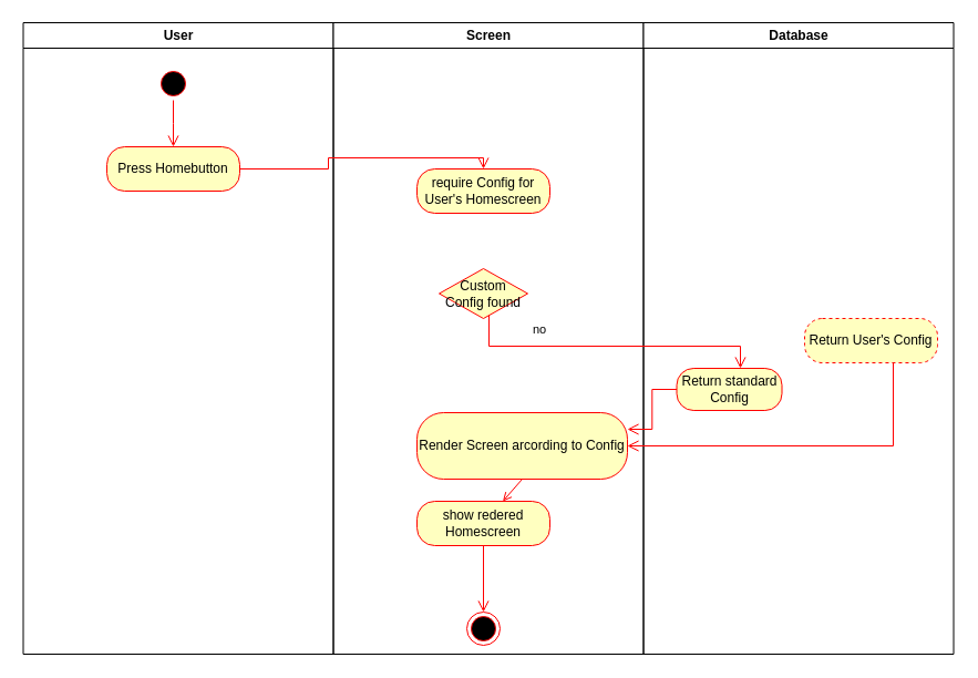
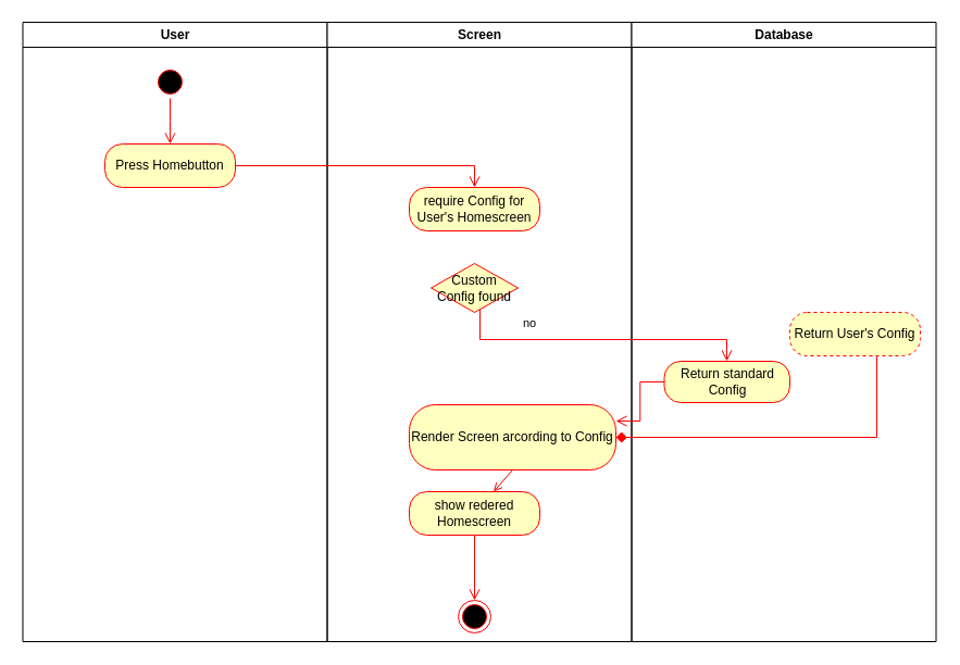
  <mxCell id="0" />
  <mxCell id="1" parent="0" />
  <mxCell id="2" value="User" style="swimlane;whiteSpace=wrap;startSize=23;" parent="1" vertex="1"><mxGeometry x="20.5" y="20" width="280" height="570" as="geometry" /></mxCell>
  <mxCell id="3" value="" style="ellipse;shape=startState;fillColor=#000000;strokeColor=#ff0000;" parent="2" vertex="1"><mxGeometry x="120.5" y="40" width="30" height="30" as="geometry" /></mxCell>
  <mxCell id="4" value="" style="edgeStyle=elbowEdgeStyle;elbow=horizontal;verticalAlign=bottom;endArrow=open;endSize=8;strokeColor=#FF0000;endFill=1;rounded=0" parent="2" source="3" target="5" edge="1"><mxGeometry x="100" y="40" as="geometry"><mxPoint x="115.5" y="110" as="targetPoint" /></mxGeometry></mxCell>
  <mxCell id="5" value="Press Homebutton" style="rounded=1;whiteSpace=wrap;html=1;arcSize=40;fontColor=#000000;fillColor=#ffffc0;strokeColor=#ff0000;" parent="2" vertex="1"><mxGeometry x="75.5" y="112" width="120" height="40" as="geometry" /></mxCell>
  <mxCell id="6" value="Screen" style="swimlane;whiteSpace=wrap" parent="1" vertex="1"><mxGeometry x="300.5" y="20" width="280" height="570" as="geometry" /></mxCell>
- <mxCell id="7" value="require Config for User's Homescreen" style="rounded=1;whiteSpace=wrap;html=1;arcSize=40;fontColor=#000000;fillColor=#ffffc0;strokeColor=#ff0000;" parent="6" vertex="1"><mxGeometry x="75.5" y="132" width="120" height="40" as="geometry" /></mxCell>
+ <mxCell id="7" value="require Config for User's Homescreen" style="rounded=1;whiteSpace=wrap;html=1;arcSize=40;fontColor=#000000;fillColor=#ffffc0;strokeColor=#ff0000;" parent="6" vertex="1"><mxGeometry x="75.5" y="152" width="120" height="40" as="geometry" /></mxCell>
  <mxCell id="8" value="Custom Config found" style="rhombus;whiteSpace=wrap;html=1;fillColor=#ffffc0;strokeColor=#ff0000;" parent="6" vertex="1"><mxGeometry x="95.5" y="222" width="80" height="45" as="geometry" /></mxCell>
  <mxCell id="9" value="Render Screen arcording to Config" style="rounded=1;whiteSpace=wrap;html=1;arcSize=40;fontColor=#000000;fillColor=#ffffc0;strokeColor=#ff0000;" parent="6" vertex="1"><mxGeometry x="75.5" y="352" width="190" height="60" as="geometry" /></mxCell>
  <mxCell id="10" value="show redered Homescreen" style="rounded=1;whiteSpace=wrap;html=1;arcSize=40;fontColor=#000000;fillColor=#ffffc0;strokeColor=#ff0000;" parent="6" vertex="1"><mxGeometry x="75.5" y="432" width="120" height="40" as="geometry" /></mxCell>
  <mxCell id="11" value="" style="ellipse;html=1;shape=endState;fillColor=#000000;strokeColor=#ff0000;" parent="6" vertex="1"><mxGeometry x="120.5" y="532" width="30" height="30" as="geometry" /></mxCell>
  <mxCell id="12" value="" style="edgeStyle=orthogonalEdgeStyle;html=1;verticalAlign=bottom;endArrow=open;endSize=8;strokeColor=#ff0000;rounded=0;" parent="6" source="10" target="11" edge="1"><mxGeometry relative="1" as="geometry"><mxPoint x="135.5" y="512" as="targetPoint" /></mxGeometry></mxCell>
  <mxCell id="13" value="" style="endArrow=open;strokeColor=#FF0000;endFill=1;rounded=0;exitX=0.5;exitY=1;exitDx=0;exitDy=0;" parent="6" source="9" target="10" edge="1"><mxGeometry relative="1" as="geometry"><mxPoint x="425" y="455" as="sourcePoint" /></mxGeometry></mxCell>
  <mxCell id="14" value="Database" style="swimlane;whiteSpace=wrap" parent="1" vertex="1"><mxGeometry x="580.5" y="20" width="280" height="570" as="geometry" /></mxCell>
  <mxCell id="15" value="Return User's Config" style="rounded=1;whiteSpace=wrap;html=1;arcSize=40;fontColor=#000000;fillColor=#ffffc0;strokeColor=#ff0000;dashed=1;" parent="14" vertex="1"><mxGeometry x="145.5" y="267" width="120" height="40" as="geometry" /></mxCell>
- <mxCell id="16" value="Return standard Config" style="rounded=1;whiteSpace=wrap;html=1;arcSize=40;fontColor=#000000;fillColor=#ffffc0;strokeColor=#ff0000;" parent="14" vertex="1"><mxGeometry x="30" y="312" width="95" height="38" as="geometry" /></mxCell>
+ <mxCell id="16" value="Return standard Config" style="rounded=1;whiteSpace=wrap;html=1;arcSize=40;fontColor=#000000;fillColor=#ffffc0;strokeColor=#ff0000;" parent="14" vertex="1"><mxGeometry x="30" y="312" width="115.5" height="38" as="geometry" /></mxCell>
  <mxCell id="17" value="" style="edgeStyle=orthogonalEdgeStyle;html=1;verticalAlign=bottom;endArrow=open;endSize=8;strokeColor=#ff0000;rounded=0;entryX=0.5;entryY=0;entryDx=0;entryDy=0;" parent="1" source="5" target="7" edge="1"><mxGeometry relative="1" as="geometry"><mxPoint x="456" y="162" as="targetPoint" /></mxGeometry></mxCell>
  <mxCell id="18" value="no" style="edgeStyle=orthogonalEdgeStyle;html=1;align=left;verticalAlign=bottom;endArrow=open;endSize=8;strokeColor=#ff0000;rounded=0;" parent="1" source="8" target="16" edge="1"><mxGeometry x="-0.52" y="6" relative="1" as="geometry"><mxPoint x="476" y="402" as="targetPoint" /><Array as="points"><mxPoint x="441" y="312" /><mxPoint x="668" y="312" /></Array><mxPoint as="offset" /></mxGeometry></mxCell>
- <mxCell id="19" value="" style="edgeStyle=orthogonalEdgeStyle;html=1;verticalAlign=bottom;endArrow=open;endSize=8;strokeColor=#ff0000;rounded=0;" parent="1" source="15" target="9" edge="1"><mxGeometry relative="1" as="geometry"><mxPoint x="696" y="392" as="targetPoint" /><Array as="points"><mxPoint x="806" y="402" /></Array></mxGeometry></mxCell>
+ <mxCell id="19" value="" style="edgeStyle=orthogonalEdgeStyle;html=1;verticalAlign=bottom;endArrow=diamond;endSize=8;strokeColor=#ff0000;rounded=0;" parent="1" source="15" target="9" edge="1"><mxGeometry relative="1" as="geometry"><mxPoint x="696" y="392" as="targetPoint" /><Array as="points"><mxPoint x="806" y="402" /></Array></mxGeometry></mxCell>
  <mxCell id="20" value="" style="edgeStyle=orthogonalEdgeStyle;html=1;verticalAlign=bottom;endArrow=open;endSize=8;strokeColor=#ff0000;rounded=0;entryX=1;entryY=0.25;entryDx=0;entryDy=0;" parent="1" source="16" target="9" edge="1"><mxGeometry relative="1" as="geometry"><mxPoint x="606" y="442" as="targetPoint" /></mxGeometry></mxCell>
